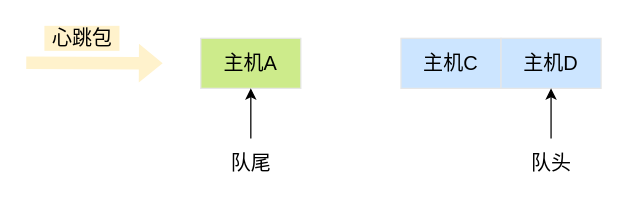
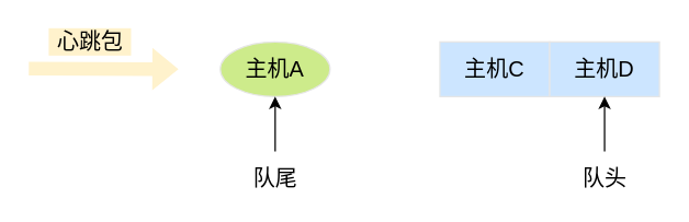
  <mxCell id="0" />
  <mxCell id="1" parent="0" />
- <mxCell id="2" value="主机A" style="rounded=0;whiteSpace=wrap;html=1;fontSize=16;fillColor=#cdeb8b;strokeColor=#E6E6E6;" vertex="1" parent="1"><mxGeometry x="160" y="30" width="80" height="40" as="geometry" /></mxCell>
+ <mxCell id="2" value="主机A" style="ellipse;whiteSpace=wrap;html=1;fontSize=16;fillColor=#cdeb8b;strokeColor=#E6E6E6;" vertex="1" parent="1"><mxGeometry x="160" y="30" width="80" height="40" as="geometry" /></mxCell>
  <mxCell id="3" value="&lt;span style=&quot;font-size: 16px;&quot;&gt;主机C&lt;/span&gt;" style="rounded=0;whiteSpace=wrap;html=1;fontSize=16;fillColor=#cce5ff;strokeColor=#E6E6E6;" vertex="1" parent="1"><mxGeometry x="320" y="30" width="80" height="40" as="geometry" /></mxCell>
  <mxCell id="4" value="&lt;span style=&quot;font-size: 16px;&quot;&gt;主机D&lt;/span&gt;" style="rounded=0;whiteSpace=wrap;html=1;fontSize=16;fillColor=#cce5ff;strokeColor=#E6E6E6;" vertex="1" parent="1"><mxGeometry x="400" y="30" width="80" height="40" as="geometry" /></mxCell>
  <mxCell id="5" value="" style="shape=flexArrow;endArrow=classic;html=1;fontSize=16;fillColor=#fff2cc;strokeColor=none;" edge="1" parent="1"><mxGeometry width="50" height="50" relative="1" as="geometry"><mxPoint x="20" y="49.5" as="sourcePoint" /><mxPoint x="130" y="50" as="targetPoint" /></mxGeometry></mxCell>
  <mxCell id="6" value="心跳包" style="text;html=1;align=center;verticalAlign=middle;resizable=0;points=[];autosize=1;fontSize=16;fillColor=#fff2cc;" vertex="1" parent="1"><mxGeometry x="35" y="20" width="60" height="20" as="geometry" /></mxCell>
  <mxCell id="7" value="队头" style="text;html=1;align=center;verticalAlign=middle;resizable=0;points=[];autosize=1;strokeColor=none;fontSize=16;" vertex="1" parent="1"><mxGeometry x="415" y="120" width="50" height="20" as="geometry" /></mxCell>
  <mxCell id="8" value="队尾" style="text;html=1;align=center;verticalAlign=middle;resizable=0;points=[];autosize=1;strokeColor=none;fontSize=16;" vertex="1" parent="1"><mxGeometry x="175" y="120" width="50" height="20" as="geometry" /></mxCell>
  <mxCell id="9" value="" style="endArrow=classic;html=1;fontSize=16;entryX=0.5;entryY=1;entryDx=0;entryDy=0;" edge="1" parent="1" target="2"><mxGeometry width="50" height="50" relative="1" as="geometry"><mxPoint x="200" y="110" as="sourcePoint" /><mxPoint x="220" y="70" as="targetPoint" /></mxGeometry></mxCell>
  <mxCell id="10" value="" style="endArrow=classic;html=1;fontSize=16;entryX=0.5;entryY=1;entryDx=0;entryDy=0;" edge="1" parent="1" target="4"><mxGeometry width="50" height="50" relative="1" as="geometry"><mxPoint x="440" y="110" as="sourcePoint" /><mxPoint x="385" y="80" as="targetPoint" /></mxGeometry></mxCell>
